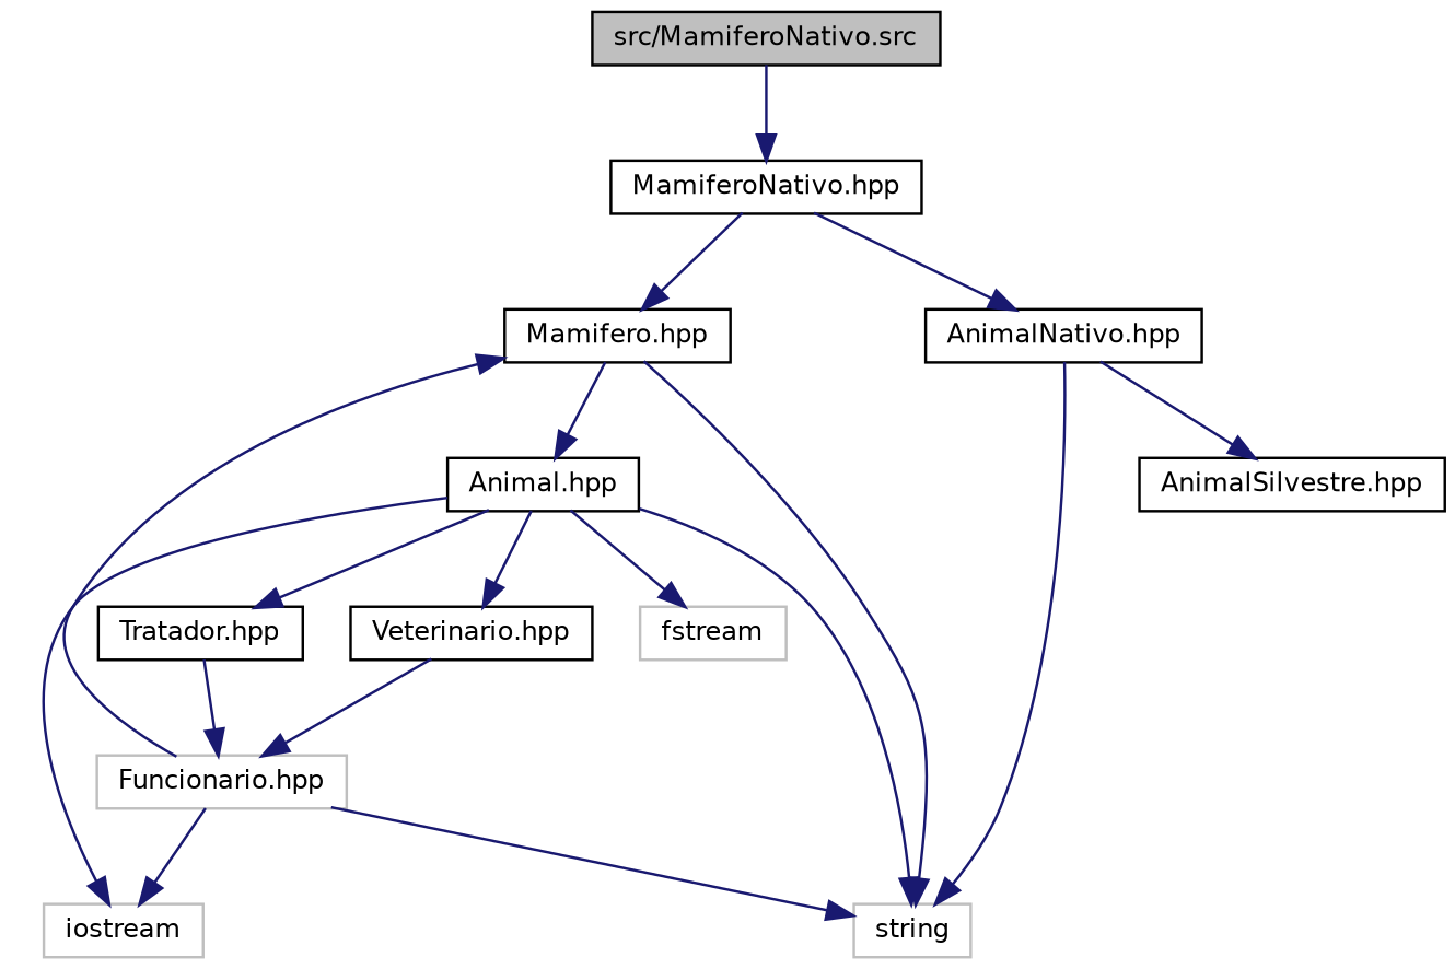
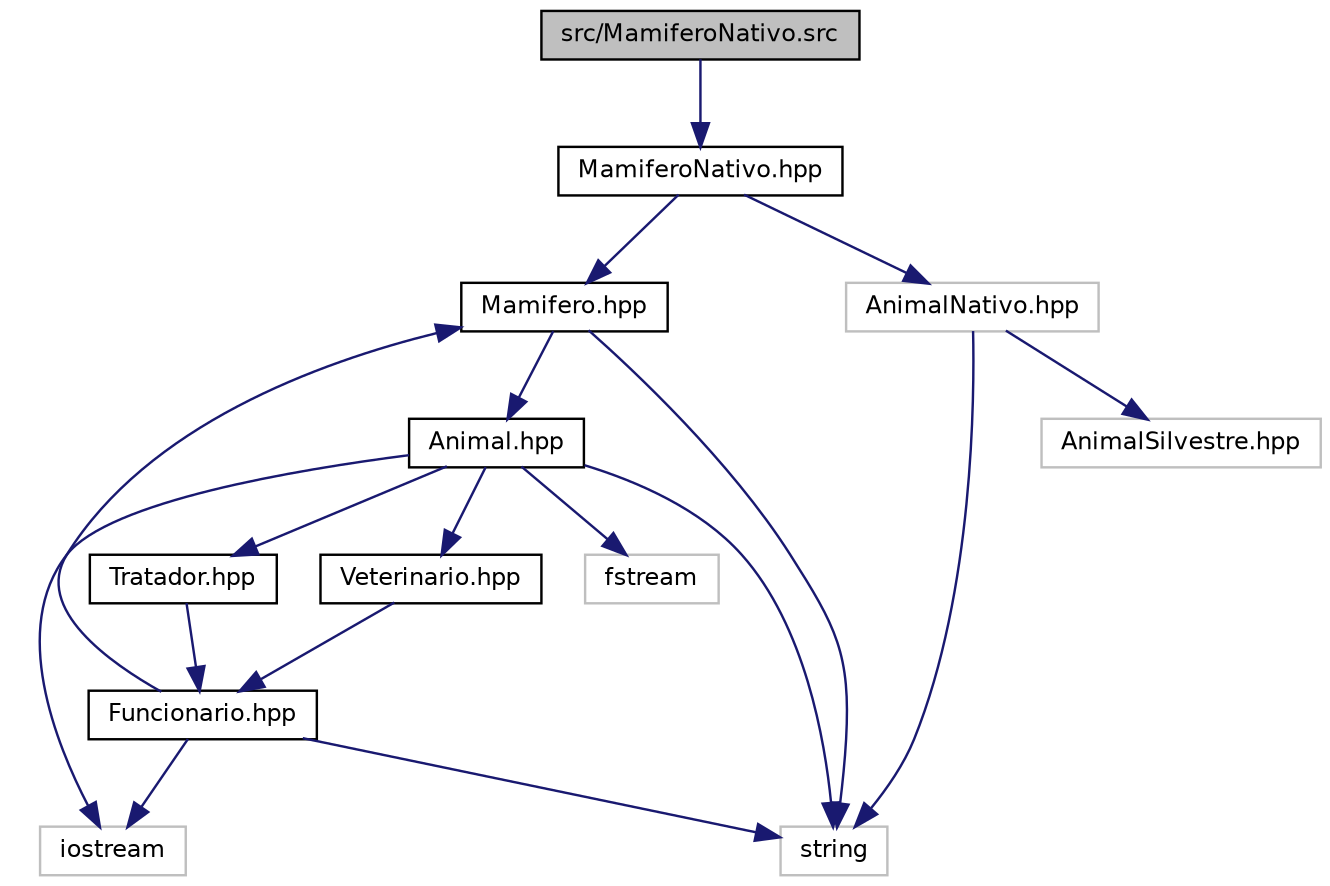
  digraph {
    node [color=black fillcolor=white fontname=Helvetica fontsize=10 shape=record style=filled]
    edge [color=midnightblue fontname=Helvetica fontsize=10 labelfontname=Helvetica labelfontsize=10 style=solid]
    n1 [fillcolor=grey75 fontcolor=black height=0.2 label="src/MamiferoNativo.src" width=0.4]
    n2 [height=0.2 label="MamiferoNativo.hpp" width=0.4]
    n3 [height=0.2 label="Mamifero.hpp" width=0.4]
-   n4 [height=0.2 label="AnimalNativo.hpp" width=0.4]
+   n4 [color=grey75 height=0.2 label="AnimalNativo.hpp" width=0.4]
    n5 [height=0.2 label="Animal.hpp" width=0.4]
    n6 [color=grey75 height=0.2 label=string width=0.4]
-   n7 [height=0.2 label="AnimalSilvestre.hpp" width=0.4]
+   n7 [color=grey75 height=0.2 label="AnimalSilvestre.hpp" width=0.4]
    n8 [height=0.2 label="Veterinario.hpp" width=0.4]
    n9 [color=grey75 height=0.2 label=iostream width=0.4]
    n10 [color=grey75 height=0.2 label=fstream width=0.4]
    n11 [height=0.2 label="Tratador.hpp" width=0.4]
-   n12 [color=grey75 height=0.2 label="Funcionario.hpp" width=0.4]
+   n12 [height=0.2 label="Funcionario.hpp" width=0.4]
    n1 -> n2
    n2 -> n3
    n2 -> n4
    n3 -> n5
    n3 -> n6
    n4 -> n6
    n4 -> n7
    n5 -> n6
    n5 -> n8
    n5 -> n9
    n5 -> n10
    n5 -> n11
    n8 -> n12
    n11 -> n12
    n12 -> n3
    n12 -> n6
    n12 -> n9
  }
